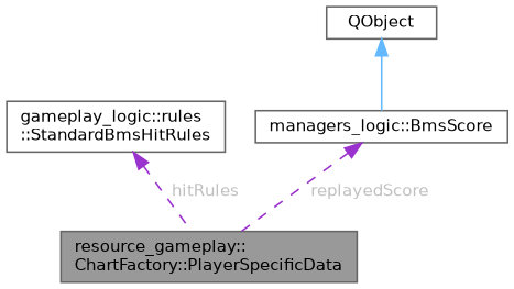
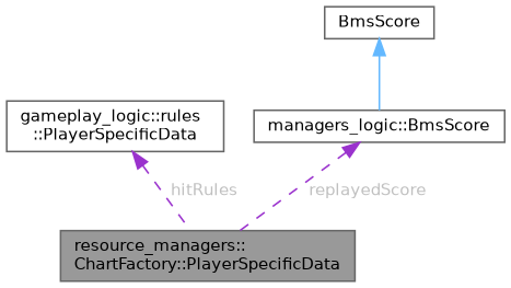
  digraph {
    node [color=gray40 fillcolor=white fontname=Helvetica fontsize=10 shape=box style=filled]
    edge [color=darkorchid3 dir=back fontcolor=grey fontname=Helvetica fontsize=10 labelfontname=Helvetica labelfontsize=10 style=dashed]
-   n1 [fillcolor=grey60 fontcolor=black height=0.2 label="resource_gameplay::\lChartFactory::PlayerSpecificData" width=0.4]
-   n2 [height=0.2 label="gameplay_logic::rules\l::StandardBmsHitRules" width=0.4]
+   n1 [fillcolor=grey60 fontcolor=black height=0.2 label="resource_managers::\lChartFactory::PlayerSpecificData" width=0.4]
+   n2 [height=0.2 label="gameplay_logic::rules\l::PlayerSpecificData" width=0.4]
    n3 [height=0.2 label="managers_logic::BmsScore" width=0.4]
-   n4 [height=0.2 label=QObject width=0.4]
+   n4 [height=0.2 label=BmsScore width=0.4]
    n2 -> n1 [label=" hitRules"]
    n3 -> n1 [label=" replayedScore"]
    n4 -> n3 [color=steelblue1 style=solid fontcolor=""]
  }
